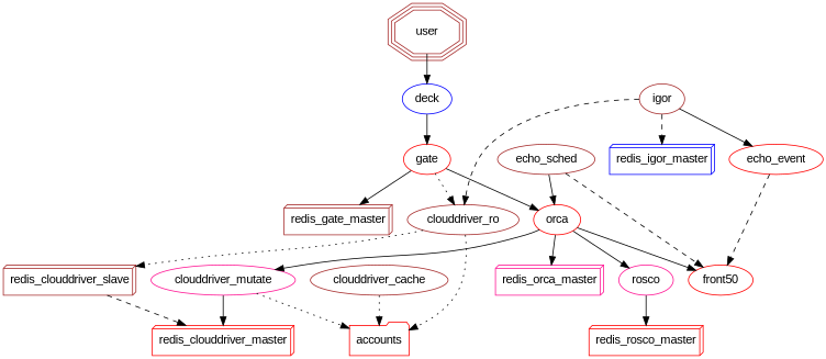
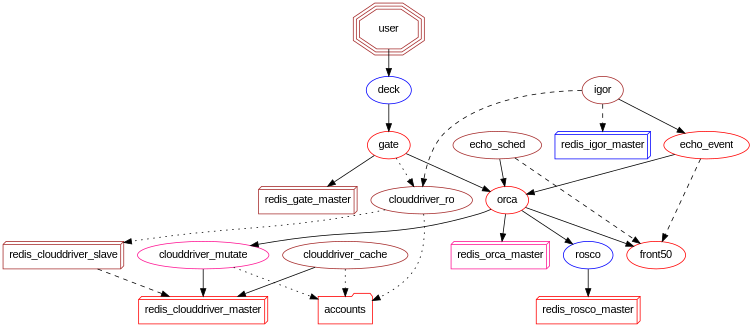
  digraph {
    fontname="Liberation Sans"
    node [color=brown fontname="Liberation Sans"]
    edge [fontname="Liberation Sans"]
    redis_clouddriver_slave [shape=box3d]
    redis_clouddriver_master [color=red shape=box3d]
    clouddriver_ro
    accounts [color=red shape=folder]
    clouddriver_mutate [color=deeppink]
    clouddriver_cache
    user [shape=tripleoctagon]
    deck [color=blue]
    gate [color=red]
    redis_gate_master [shape=box3d]
    orca [color=red]
    redis_orca_master [color=deeppink shape=box3d]
    front50 [color=red]
-   rosco [color=deeppink]
+   rosco [color=blue]
    redis_rosco_master [color=red shape=box3d]
    redis_igor_master [color=blue shape=box3d]
    igor
    echo_event [color=red]
    echo_sched
    redis_clouddriver_slave -> redis_clouddriver_master [style=dashed]
    clouddriver_ro -> redis_clouddriver_slave [style=dotted]
    clouddriver_ro -> accounts [style=dotted]
    clouddriver_mutate -> redis_clouddriver_master
    clouddriver_mutate -> accounts [style=dotted]
+   clouddriver_cache -> redis_clouddriver_master
    clouddriver_cache -> accounts [style=dotted]
    user -> deck
    deck -> gate
    gate -> clouddriver_ro [style=dotted]
    gate -> redis_gate_master
    gate -> orca
    orca -> clouddriver_mutate
    orca -> redis_orca_master
    orca -> front50
    orca -> rosco
    rosco -> redis_rosco_master
    igor -> clouddriver_ro [style=dashed]
    igor -> redis_igor_master [style=dashed]
    igor -> echo_event
+   echo_event -> orca
    echo_event -> front50 [style=dashed]
    echo_sched -> orca
    echo_sched -> front50 [style=dashed]
  }
